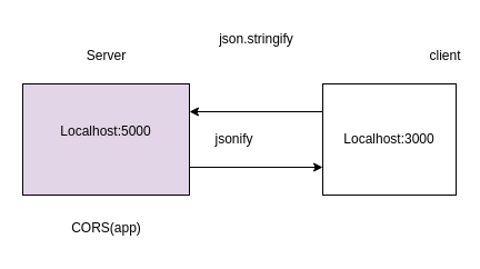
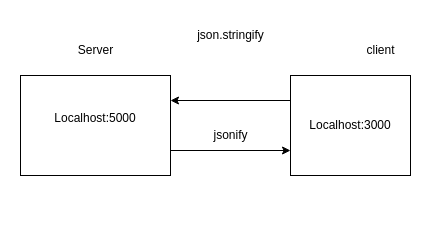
  <mxCell id="0" />
  <mxCell id="1" parent="0" />
  <mxCell id="2" style="edgeStyle=none;html=1;exitX=1;exitY=0.75;exitDx=0;exitDy=0;entryX=0;entryY=0.75;entryDx=0;entryDy=0;" edge="1" parent="1" source="3" target="5"><mxGeometry relative="1" as="geometry" /></mxCell>
- <mxCell id="3" value="Localhost:5000&lt;br&gt;&lt;br&gt;" style="rounded=0;whiteSpace=wrap;html=1;fillColor=#e1d5e7;" vertex="1" parent="1"><mxGeometry x="20" y="75" width="150" height="100" as="geometry" /></mxCell>
+ <mxCell id="3" value="Localhost:5000&lt;br&gt;&lt;br&gt;" style="rounded=0;whiteSpace=wrap;html=1;" vertex="1" parent="1"><mxGeometry x="20" y="75" width="150" height="100" as="geometry" /></mxCell>
  <mxCell id="4" style="edgeStyle=none;html=1;exitX=0;exitY=0.25;exitDx=0;exitDy=0;entryX=1;entryY=0.25;entryDx=0;entryDy=0;" edge="1" parent="1" source="5" target="3"><mxGeometry relative="1" as="geometry"><Array as="points" /></mxGeometry></mxCell>
  <mxCell id="5" value="Localhost:3000" style="rounded=0;whiteSpace=wrap;html=1;" vertex="1" parent="1"><mxGeometry x="290" y="75" width="120" height="100" as="geometry" /></mxCell>
  <mxCell id="6" value="Server" style="text;html=1;align=center;verticalAlign=middle;resizable=0;points=[];autosize=1;strokeColor=none;fillColor=none;" vertex="1" parent="1"><mxGeometry x="65" y="35" width="60" height="30" as="geometry" /></mxCell>
- <mxCell id="7" value="client" style="text;html=1;align=center;verticalAlign=middle;resizable=0;points=[];autosize=1;strokeColor=none;fillColor=none;" vertex="1" parent="1"><mxGeometry x="375" y="35" width="50" height="30" as="geometry" /></mxCell>
+ <mxCell id="7" value="client" style="text;html=1;align=center;verticalAlign=middle;resizable=0;points=[];autosize=1;strokeColor=none;fillColor=none;" vertex="1" parent="1"><mxGeometry x="355" y="35" width="50" height="30" as="geometry" /></mxCell>
  <mxCell id="8" value="json.stringify" style="text;html=1;align=center;verticalAlign=middle;resizable=0;points=[];autosize=1;strokeColor=none;fillColor=none;" vertex="1" parent="1"><mxGeometry x="185" y="20" width="90" height="30" as="geometry" /></mxCell>
- <mxCell id="9" value="jsonify" style="text;html=1;align=center;verticalAlign=middle;resizable=0;points=[];autosize=1;strokeColor=none;fillColor=none;" vertex="1" parent="1"><mxGeometry x="180" y="110" width="60" height="30" as="geometry" /></mxCell>
- <mxCell id="10" value="&lt;span style=&quot;&quot;&gt;CORS(app)&lt;/span&gt;" style="text;html=1;align=center;verticalAlign=middle;resizable=0;points=[];autosize=1;strokeColor=none;fillColor=none;" vertex="1" parent="1"><mxGeometry x="50" y="190" width="90" height="30" as="geometry" /></mxCell>
+ <mxCell id="9" value="jsonify" style="text;html=1;align=center;verticalAlign=middle;resizable=0;points=[];autosize=1;strokeColor=none;fillColor=none;" vertex="1" parent="1"><mxGeometry x="200" y="120" width="60" height="30" as="geometry" /></mxCell>
